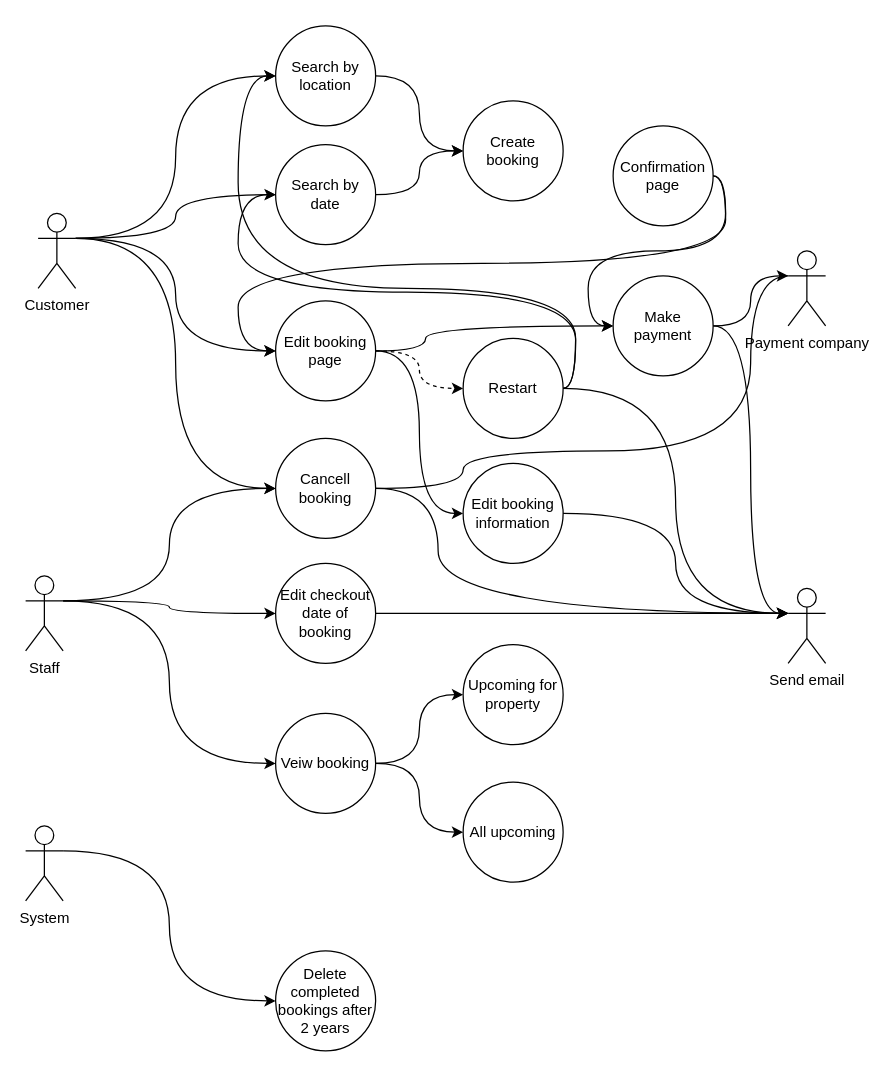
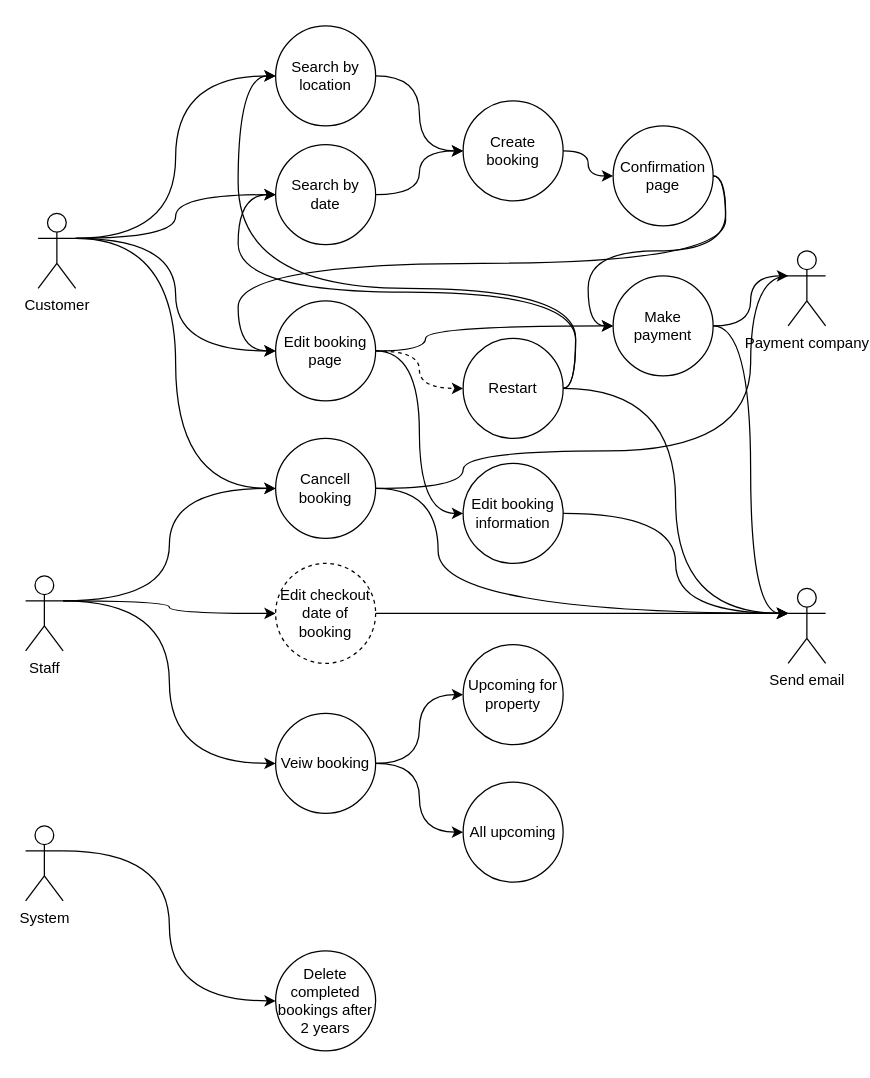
  <mxCell id="0" />
  <mxCell id="1" parent="0" />
  <mxCell id="2" value="Customer" style="shape=umlActor;verticalLabelPosition=bottom;verticalAlign=top;html=1;outlineConnect=0;" parent="1" vertex="1"><mxGeometry x="30" y="170" width="30" height="60" as="geometry" /></mxCell>
  <mxCell id="3" value="Staff" style="shape=umlActor;verticalLabelPosition=bottom;verticalAlign=top;html=1;outlineConnect=0;" parent="1" vertex="1"><mxGeometry x="20" y="460" width="30" height="60" as="geometry" /></mxCell>
  <mxCell id="4" style="edgeStyle=orthogonalEdgeStyle;curved=1;rounded=0;orthogonalLoop=1;jettySize=auto;html=1;elbow=vertical;entryX=0;entryY=0.333;entryDx=0;entryDy=0;entryPerimeter=0;exitX=1;exitY=0.5;exitDx=0;exitDy=0;" parent="1" source="30" target="5" edge="1"><mxGeometry relative="1" as="geometry"><mxPoint x="440" y="690" as="targetPoint" /><mxPoint x="420" y="730" as="sourcePoint" /></mxGeometry></mxCell>
  <mxCell id="5" value="Payment company" style="shape=umlActor;verticalLabelPosition=bottom;verticalAlign=top;html=1;outlineConnect=0;" parent="1" vertex="1"><mxGeometry x="630" y="200" width="30" height="60" as="geometry" /></mxCell>
  <mxCell id="6" value="Create booking" style="ellipse;whiteSpace=wrap;html=1;aspect=fixed;" parent="1" vertex="1"><mxGeometry x="370" y="80" width="80" height="80" as="geometry" /></mxCell>
  <mxCell id="7" value="Cancell booking" style="ellipse;whiteSpace=wrap;html=1;aspect=fixed;" parent="1" vertex="1"><mxGeometry x="220" y="350" width="80" height="80" as="geometry" /></mxCell>
  <mxCell id="8" value="Edit booking page" style="ellipse;whiteSpace=wrap;html=1;aspect=fixed;" parent="1" vertex="1"><mxGeometry x="220" y="240" width="80" height="80" as="geometry" /></mxCell>
  <mxCell id="9" value="" style="endArrow=classic;html=1;rounded=0;entryX=0;entryY=0.5;entryDx=0;entryDy=0;edgeStyle=orthogonalEdgeStyle;curved=1;exitX=1;exitY=0.333;exitDx=0;exitDy=0;exitPerimeter=0;" parent="1" source="2" target="8" edge="1"><mxGeometry width="50" height="50" relative="1" as="geometry"><mxPoint x="70" y="230" as="sourcePoint" /><mxPoint x="530" y="310" as="targetPoint" /></mxGeometry></mxCell>
  <mxCell id="10" value="" style="endArrow=classic;html=1;rounded=0;exitX=1;exitY=0.333;exitDx=0;exitDy=0;entryX=0;entryY=0.5;entryDx=0;entryDy=0;edgeStyle=orthogonalEdgeStyle;curved=1;exitPerimeter=0;" parent="1" source="2" target="15" edge="1"><mxGeometry width="50" height="50" relative="1" as="geometry"><mxPoint x="330" y="475" as="sourcePoint" /><mxPoint x="530" y="310" as="targetPoint" /></mxGeometry></mxCell>
  <mxCell id="11" value="" style="endArrow=classic;html=1;rounded=0;exitX=1;exitY=0.333;exitDx=0;exitDy=0;entryX=0;entryY=0.5;entryDx=0;entryDy=0;edgeStyle=orthogonalEdgeStyle;curved=1;exitPerimeter=0;" parent="1" source="3" target="7" edge="1"><mxGeometry width="50" height="50" relative="1" as="geometry"><mxPoint x="330" y="475" as="sourcePoint" /><mxPoint x="530" y="310" as="targetPoint" /></mxGeometry></mxCell>
  <mxCell id="12" value="" style="endArrow=classic;html=1;rounded=0;exitX=1;exitY=0.333;exitDx=0;exitDy=0;edgeStyle=orthogonalEdgeStyle;curved=1;entryX=0;entryY=0.5;entryDx=0;entryDy=0;exitPerimeter=0;" parent="1" source="2" target="7" edge="1"><mxGeometry width="50" height="50" relative="1" as="geometry"><mxPoint x="330" y="475" as="sourcePoint" /><mxPoint x="460" y="400" as="targetPoint" /></mxGeometry></mxCell>
  <mxCell id="13" value="" style="endArrow=classic;html=1;rounded=0;exitX=1;exitY=0.5;exitDx=0;exitDy=0;entryX=0;entryY=0.5;entryDx=0;entryDy=0;edgeStyle=orthogonalEdgeStyle;curved=1;" parent="1" source="8" target="30" edge="1"><mxGeometry width="50" height="50" relative="1" as="geometry"><mxPoint x="330" y="475" as="sourcePoint" /><mxPoint x="530" y="310" as="targetPoint" /><Array as="points"><mxPoint x="340" y="280" /><mxPoint x="340" y="260" /></Array></mxGeometry></mxCell>
  <mxCell id="14" value="Search by date" style="ellipse;whiteSpace=wrap;html=1;aspect=fixed;" parent="1" vertex="1"><mxGeometry x="220" y="115" width="80" height="80" as="geometry" /></mxCell>
  <mxCell id="15" value="Search by location" style="ellipse;whiteSpace=wrap;html=1;aspect=fixed;" parent="1" vertex="1"><mxGeometry x="220" y="20" width="80" height="80" as="geometry" /></mxCell>
- <mxCell id="16" value="" style="endArrow=open;html=1;rounded=0;exitX=1;exitY=0.333;exitDx=0;exitDy=0;entryX=0;entryY=0.5;entryDx=0;entryDy=0;edgeStyle=orthogonalEdgeStyle;curved=1;exitPerimeter=0;" parent="1" source="2" target="14" edge="1"><mxGeometry width="50" height="50" relative="1" as="geometry"><mxPoint x="330" y="465" as="sourcePoint" /><mxPoint x="530" y="300" as="targetPoint" /></mxGeometry></mxCell>
+ <mxCell id="16" value="" style="endArrow=classic;html=1;rounded=0;exitX=1;exitY=0.333;exitDx=0;exitDy=0;entryX=0;entryY=0.5;entryDx=0;entryDy=0;edgeStyle=orthogonalEdgeStyle;curved=1;exitPerimeter=0;" parent="1" source="2" target="14" edge="1"><mxGeometry width="50" height="50" relative="1" as="geometry"><mxPoint x="330" y="465" as="sourcePoint" /><mxPoint x="530" y="300" as="targetPoint" /></mxGeometry></mxCell>
+ <mxCell id="17" value="" style="endArrow=classic;html=1;rounded=0;exitX=1;exitY=0.5;exitDx=0;exitDy=0;entryX=0;entryY=0.5;entryDx=0;entryDy=0;edgeStyle=orthogonalEdgeStyle;curved=1;" parent="1" source="6" target="41" edge="1"><mxGeometry width="50" height="50" relative="1" as="geometry"><mxPoint x="330" y="465" as="sourcePoint" /><mxPoint x="530" y="300" as="targetPoint" /></mxGeometry></mxCell>
  <mxCell id="18" value="Veiw booking" style="ellipse;whiteSpace=wrap;html=1;aspect=fixed;" parent="1" vertex="1"><mxGeometry x="220" y="570" width="80" height="80" as="geometry" /></mxCell>
  <mxCell id="19" value="Send email" style="shape=umlActor;verticalLabelPosition=bottom;verticalAlign=top;html=1;outlineConnect=0;" parent="1" vertex="1"><mxGeometry x="630" y="470" width="30" height="60" as="geometry" /></mxCell>
  <mxCell id="20" value="Restart" style="ellipse;whiteSpace=wrap;html=1;aspect=fixed;" parent="1" vertex="1"><mxGeometry x="370" y="270" width="80" height="80" as="geometry" /></mxCell>
  <mxCell id="21" value="" style="endArrow=classic;html=1;rounded=0;exitX=1;exitY=0.333;exitDx=0;exitDy=0;entryX=0;entryY=0.5;entryDx=0;entryDy=0;edgeStyle=orthogonalEdgeStyle;curved=1;exitPerimeter=0;" parent="1" source="3" target="18" edge="1"><mxGeometry width="50" height="50" relative="1" as="geometry"><mxPoint x="330" y="465" as="sourcePoint" /><mxPoint x="530" y="300" as="targetPoint" /></mxGeometry></mxCell>
  <mxCell id="22" value="" style="endArrow=classic;html=1;rounded=0;exitX=1;exitY=0.333;exitDx=0;exitDy=0;entryX=0;entryY=0.5;entryDx=0;entryDy=0;edgeStyle=orthogonalEdgeStyle;curved=1;exitPerimeter=0;" parent="1" source="3" target="33" edge="1"><mxGeometry width="50" height="50" relative="1" as="geometry"><mxPoint x="330" y="465" as="sourcePoint" /><mxPoint x="530" y="300" as="targetPoint" /></mxGeometry></mxCell>
  <mxCell id="23" value="" style="endArrow=classic;html=1;rounded=0;exitX=1;exitY=0.5;exitDx=0;exitDy=0;entryX=0;entryY=0.5;entryDx=0;entryDy=0;edgeStyle=orthogonalEdgeStyle;curved=1;dashed=1;" parent="1" source="8" target="20" edge="1"><mxGeometry width="50" height="50" relative="1" as="geometry"><mxPoint x="330" y="465" as="sourcePoint" /><mxPoint x="530" y="300" as="targetPoint" /></mxGeometry></mxCell>
  <mxCell id="24" value="All upcoming" style="ellipse;whiteSpace=wrap;html=1;aspect=fixed;" parent="1" vertex="1"><mxGeometry x="370" y="625" width="80" height="80" as="geometry" /></mxCell>
  <mxCell id="25" value="Upcoming for property" style="ellipse;whiteSpace=wrap;html=1;aspect=fixed;" parent="1" vertex="1"><mxGeometry x="370" y="515" width="80" height="80" as="geometry" /></mxCell>
  <mxCell id="26" value="" style="endArrow=classic;html=1;rounded=0;exitX=1;exitY=0.5;exitDx=0;exitDy=0;entryX=0;entryY=0.5;entryDx=0;entryDy=0;edgeStyle=orthogonalEdgeStyle;curved=1;" parent="1" source="18" target="24" edge="1"><mxGeometry width="50" height="50" relative="1" as="geometry"><mxPoint x="330" y="455" as="sourcePoint" /><mxPoint x="530" y="290" as="targetPoint" /></mxGeometry></mxCell>
  <mxCell id="27" value="" style="endArrow=classic;html=1;rounded=0;exitX=1;exitY=0.5;exitDx=0;exitDy=0;entryX=0;entryY=0.5;entryDx=0;entryDy=0;edgeStyle=orthogonalEdgeStyle;curved=1;" parent="1" source="18" target="25" edge="1"><mxGeometry width="50" height="50" relative="1" as="geometry"><mxPoint x="330" y="455" as="sourcePoint" /><mxPoint x="530" y="290" as="targetPoint" /></mxGeometry></mxCell>
  <mxCell id="28" value="" style="endArrow=classic;html=1;rounded=0;exitX=1;exitY=0.5;exitDx=0;exitDy=0;entryX=0;entryY=0.5;entryDx=0;entryDy=0;edgeStyle=orthogonalEdgeStyle;curved=1;" parent="1" source="8" target="37" edge="1"><mxGeometry width="50" height="50" relative="1" as="geometry"><mxPoint x="330" y="455" as="sourcePoint" /><mxPoint x="530" y="290" as="targetPoint" /></mxGeometry></mxCell>
  <mxCell id="29" value="" style="endArrow=none;html=1;rounded=0;exitX=1;exitY=0.5;exitDx=0;exitDy=0;entryX=0;entryY=0.333;entryDx=0;entryDy=0;edgeStyle=orthogonalEdgeStyle;curved=1;entryPerimeter=0;" parent="1" source="7" target="19" edge="1"><mxGeometry width="50" height="50" relative="1" as="geometry"><mxPoint x="300" y="390" as="sourcePoint" /><mxPoint x="510" y="210" as="targetPoint" /><Array as="points"><mxPoint x="350" y="390" /><mxPoint x="350" y="490" /></Array></mxGeometry></mxCell>
  <mxCell id="30" value="Make payment" style="ellipse;whiteSpace=wrap;html=1;aspect=fixed;" parent="1" vertex="1"><mxGeometry x="490" y="220" width="80" height="80" as="geometry" /></mxCell>
  <mxCell id="31" value="" style="endArrow=classic;html=1;rounded=0;exitX=1;exitY=0.5;exitDx=0;exitDy=0;edgeStyle=orthogonalEdgeStyle;curved=1;entryX=0;entryY=0.333;entryDx=0;entryDy=0;entryPerimeter=0;" parent="1" source="30" target="19" edge="1"><mxGeometry width="50" height="50" relative="1" as="geometry"><mxPoint x="330" y="465" as="sourcePoint" /><mxPoint x="560" y="190" as="targetPoint" /></mxGeometry></mxCell>
  <mxCell id="32" value="" style="endArrow=classic;html=1;rounded=0;exitX=1;exitY=0.5;exitDx=0;exitDy=0;entryX=0;entryY=0.333;entryDx=0;entryDy=0;edgeStyle=orthogonalEdgeStyle;curved=1;entryPerimeter=0;" parent="1" source="20" target="19" edge="1"><mxGeometry width="50" height="50" relative="1" as="geometry"><mxPoint x="330" y="465" as="sourcePoint" /><mxPoint x="530" y="300" as="targetPoint" /></mxGeometry></mxCell>
- <mxCell id="33" value="Edit checkout date of booking" style="ellipse;whiteSpace=wrap;html=1;aspect=fixed;" parent="1" vertex="1"><mxGeometry x="220" y="450" width="80" height="80" as="geometry" /></mxCell>
+ <mxCell id="33" value="Edit checkout date of booking" style="ellipse;whiteSpace=wrap;html=1;aspect=fixed;dashed=1;" parent="1" vertex="1"><mxGeometry x="220" y="450" width="80" height="80" as="geometry" /></mxCell>
  <mxCell id="34" value="" style="endArrow=classic;html=1;rounded=0;exitX=1;exitY=0.5;exitDx=0;exitDy=0;entryX=0;entryY=0.333;entryDx=0;entryDy=0;edgeStyle=orthogonalEdgeStyle;curved=1;entryPerimeter=0;" parent="1" source="33" target="19" edge="1"><mxGeometry width="50" height="50" relative="1" as="geometry"><mxPoint x="330" y="445" as="sourcePoint" /><mxPoint x="530" y="280" as="targetPoint" /></mxGeometry></mxCell>
  <mxCell id="35" value="" style="endArrow=classic;html=1;rounded=0;exitX=1;exitY=0.5;exitDx=0;exitDy=0;entryX=0;entryY=0.5;entryDx=0;entryDy=0;edgeStyle=orthogonalEdgeStyle;curved=1;" parent="1" source="14" target="6" edge="1"><mxGeometry width="50" height="50" relative="1" as="geometry"><mxPoint x="330" y="445" as="sourcePoint" /><mxPoint x="530" y="280" as="targetPoint" /></mxGeometry></mxCell>
  <mxCell id="36" value="" style="endArrow=classic;html=1;rounded=0;exitX=1;exitY=0.5;exitDx=0;exitDy=0;entryX=0;entryY=0.5;entryDx=0;entryDy=0;edgeStyle=orthogonalEdgeStyle;curved=1;" parent="1" source="15" target="6" edge="1"><mxGeometry width="50" height="50" relative="1" as="geometry"><mxPoint x="330" y="445" as="sourcePoint" /><mxPoint x="530" y="280" as="targetPoint" /></mxGeometry></mxCell>
  <mxCell id="37" value="Edit booking information" style="ellipse;whiteSpace=wrap;html=1;aspect=fixed;" parent="1" vertex="1"><mxGeometry x="370" y="370" width="80" height="80" as="geometry" /></mxCell>
  <mxCell id="38" value="" style="endArrow=classic;html=1;rounded=0;exitX=1;exitY=0.5;exitDx=0;exitDy=0;entryX=0;entryY=0.333;entryDx=0;entryDy=0;edgeStyle=orthogonalEdgeStyle;curved=1;entryPerimeter=0;" parent="1" source="37" target="19" edge="1"><mxGeometry width="50" height="50" relative="1" as="geometry"><mxPoint x="330" y="435" as="sourcePoint" /><mxPoint x="530" y="270" as="targetPoint" /></mxGeometry></mxCell>
  <mxCell id="39" value="" style="endArrow=classic;html=1;rounded=0;exitX=1;exitY=0.5;exitDx=0;exitDy=0;entryX=0;entryY=0.5;entryDx=0;entryDy=0;edgeStyle=orthogonalEdgeStyle;curved=1;" parent="1" source="20" target="14" edge="1"><mxGeometry width="50" height="50" relative="1" as="geometry"><mxPoint x="360" y="395" as="sourcePoint" /><mxPoint x="560" y="230" as="targetPoint" /><Array as="points"><mxPoint x="460" y="310" /><mxPoint x="460" y="233" /><mxPoint x="190" y="233" /><mxPoint x="190" y="155" /></Array></mxGeometry></mxCell>
  <mxCell id="40" value="" style="endArrow=classic;html=1;rounded=0;exitX=1;exitY=0.5;exitDx=0;exitDy=0;entryX=0;entryY=0.5;entryDx=0;entryDy=0;edgeStyle=orthogonalEdgeStyle;curved=1;" parent="1" source="20" target="15" edge="1"><mxGeometry width="50" height="50" relative="1" as="geometry"><mxPoint x="360" y="395" as="sourcePoint" /><mxPoint x="560" y="230" as="targetPoint" /><Array as="points"><mxPoint x="460" y="310" /><mxPoint x="460" y="230" /><mxPoint x="190" y="230" /><mxPoint x="190" y="60" /></Array></mxGeometry></mxCell>
  <mxCell id="41" value="Confirmation page" style="ellipse;whiteSpace=wrap;html=1;aspect=fixed;" vertex="1" parent="1"><mxGeometry x="490" y="100" width="80" height="80" as="geometry" /></mxCell>
  <mxCell id="42" value="" style="endArrow=classic;html=1;rounded=0;edgeStyle=orthogonalEdgeStyle;curved=1;exitX=1;exitY=0.5;exitDx=0;exitDy=0;entryX=0;entryY=0.5;entryDx=0;entryDy=0;" edge="1" parent="1" source="41" target="8"><mxGeometry width="50" height="50" relative="1" as="geometry"><mxPoint x="440" y="180" as="sourcePoint" /><mxPoint x="510" y="200" as="targetPoint" /><Array as="points"><mxPoint x="580" y="140" /><mxPoint x="580" y="210" /><mxPoint x="190" y="210" /><mxPoint x="190" y="280" /></Array></mxGeometry></mxCell>
  <mxCell id="43" value="" style="endArrow=classic;html=1;rounded=0;edgeStyle=orthogonalEdgeStyle;curved=1;exitX=1;exitY=0.5;exitDx=0;exitDy=0;entryX=0;entryY=0.5;entryDx=0;entryDy=0;" edge="1" parent="1" source="41" target="30"><mxGeometry width="50" height="50" relative="1" as="geometry"><mxPoint x="580" y="150" as="sourcePoint" /><mxPoint x="230" y="290" as="targetPoint" /><Array as="points"><mxPoint x="580" y="140" /><mxPoint x="580" y="200" /><mxPoint x="470" y="200" /><mxPoint x="470" y="260" /></Array></mxGeometry></mxCell>
  <mxCell id="44" value="" style="endArrow=none;html=1;rounded=0;exitX=1;exitY=0.5;exitDx=0;exitDy=0;entryX=0;entryY=0.333;entryDx=0;entryDy=0;edgeStyle=orthogonalEdgeStyle;curved=1;entryPerimeter=0;" edge="1" parent="1" source="7" target="5"><mxGeometry width="50" height="50" relative="1" as="geometry"><mxPoint x="310" y="400" as="sourcePoint" /><mxPoint x="640" y="500" as="targetPoint" /><Array as="points"><mxPoint x="370" y="390" /><mxPoint x="370" y="360" /><mxPoint x="600" y="360" /><mxPoint x="600" y="220" /></Array></mxGeometry></mxCell>
  <mxCell id="45" value="System" style="shape=umlActor;verticalLabelPosition=bottom;verticalAlign=top;html=1;outlineConnect=0;" vertex="1" parent="1"><mxGeometry x="20" y="660" width="30" height="60" as="geometry" /></mxCell>
  <mxCell id="46" value="Delete completed bookings after 2 years" style="ellipse;whiteSpace=wrap;html=1;aspect=fixed;" vertex="1" parent="1"><mxGeometry x="220" y="760" width="80" height="80" as="geometry" /></mxCell>
  <mxCell id="47" value="" style="endArrow=classic;html=1;rounded=0;exitX=1;exitY=0.333;exitDx=0;exitDy=0;entryX=0;entryY=0.5;entryDx=0;entryDy=0;edgeStyle=orthogonalEdgeStyle;curved=1;exitPerimeter=0;" edge="1" parent="1" source="45" target="46"><mxGeometry width="50" height="50" relative="1" as="geometry"><mxPoint x="40" y="810" as="sourcePoint" /><mxPoint x="210" y="940" as="targetPoint" /></mxGeometry></mxCell>
